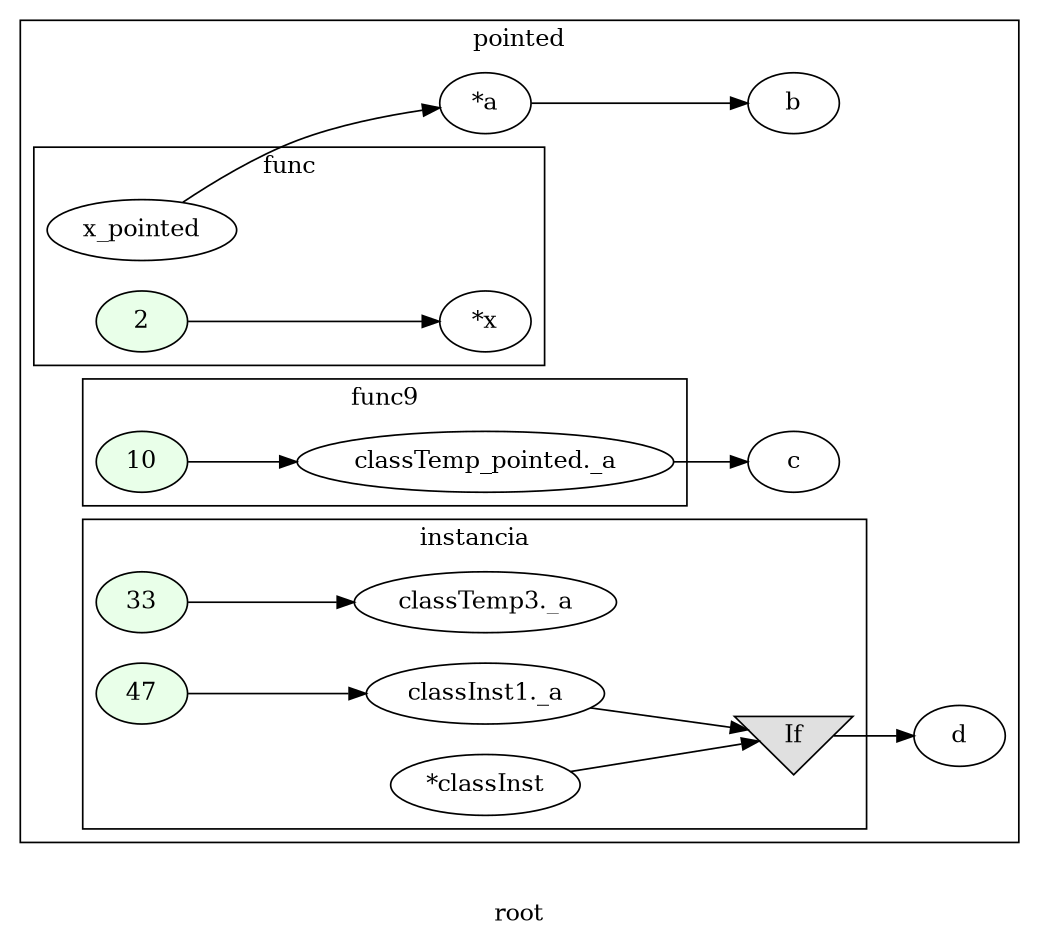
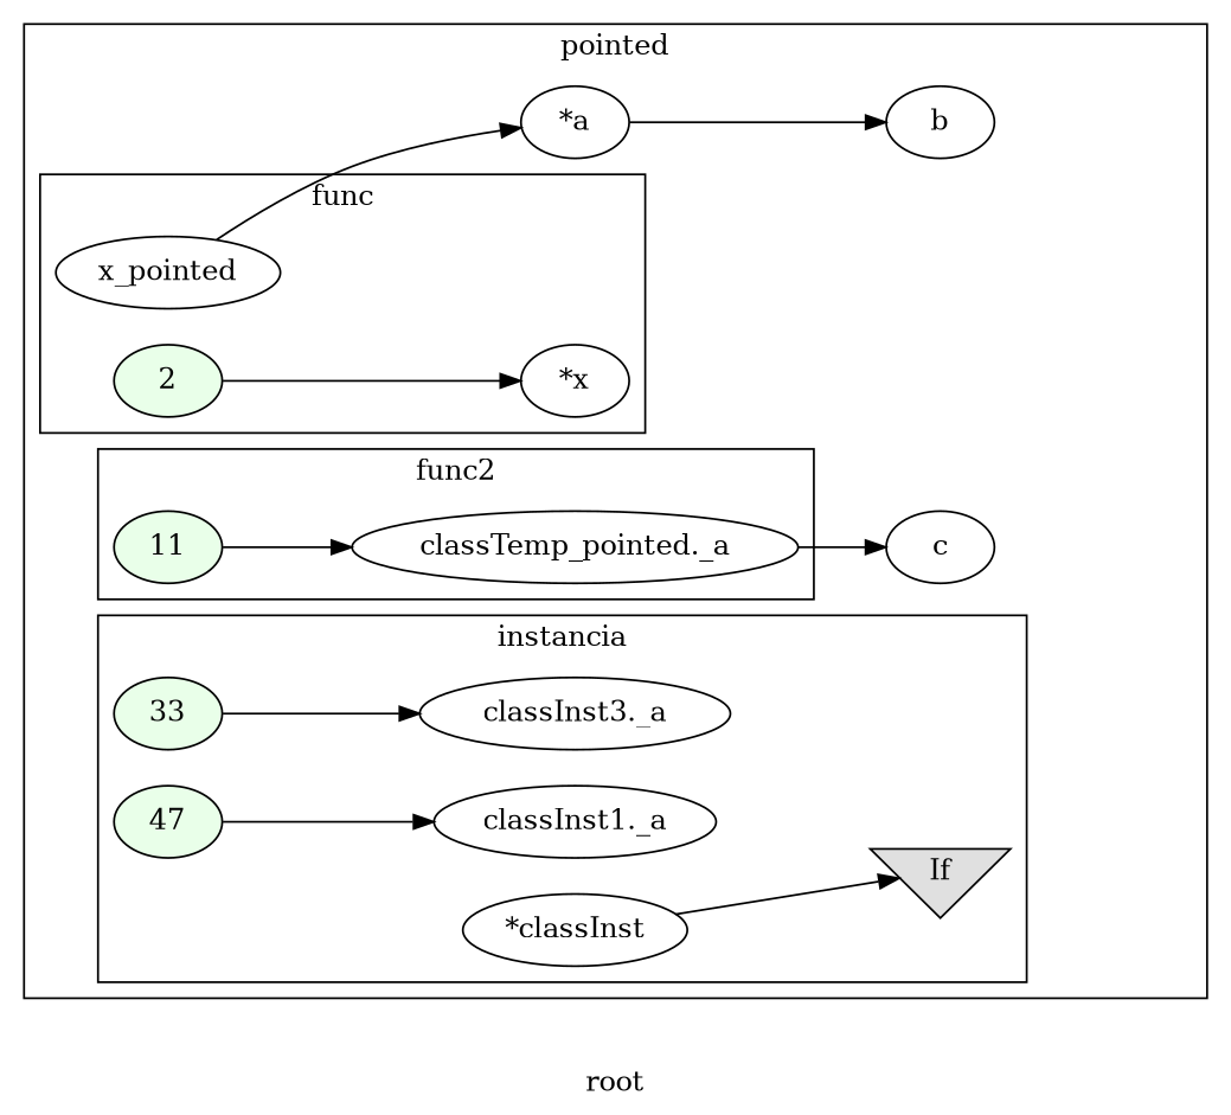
  digraph {
    label=root
    rankdir=LR
    n1 [fillcolor="#E9FFE9" label=2 startinglines=5 style=filled]
    n2 [label="*x" startingline=5]
    n3 [label=x_pointed startingline=5]
-   n4 [fillcolor="#E9FFE9" label=10 startinglines=19 style=filled]
+   n4 [fillcolor="#E9FFE9" label=11 startinglines=19 style=filled]
    n5 [label="classTemp_pointed._a" startingline=19]
    n6 [fillcolor="#E9FFE9" label=33 startinglines=29 style=filled]
-   n7 [label="classTemp3._a" startingline=29]
+   n7 [label="classInst3._a" startingline=29]
    n8 [fillcolor="#E9FFE9" label=47 startinglines=30 style=filled]
    n9 [label="classInst1._a" startingline=30]
    n10 [label="*classInst" startingline=33]
    n11 [fillcolor="#E0E0E0" label=If shape=invtriangle startinglines=48 style=filled]
    n12 [label="*a" startingline=44]
    n13 [label=b startingline=44]
    n14 [label=c startingline=20]
-   n15 [label=d startingline=48]
    subgraph cluster_1 {
      label=pointed
      parent=G
      startinglines="25_41_41"
      n12
      n13
      n14
-     n15
      subgraph cluster_2 {
        label=func
        parent=cluster_1
        startinglines="41_41_43"
        n1
        n2
        n3
      }
      subgraph cluster_3 {
-       label=func9
+       label=func2
        parent=cluster_1
        startinglines="6_44_45"
        n4
        n5
      }
      subgraph cluster_4 {
        label=instancia
        parent=cluster_1
        startinglines="19_20_47"
        n6
        n7
        n8
        n9
        n10
        n11
      }
    }
    n1 -> n2
    n3 -> n12
    n4 -> n5
    n5 -> n14
    n6 -> n7
    n8 -> n9
-   n9 -> n11
    n10 -> n11
-   n11 -> n15
    n12 -> n13
  }
